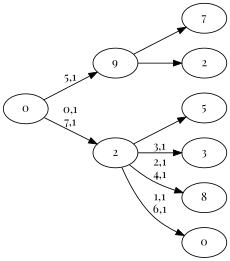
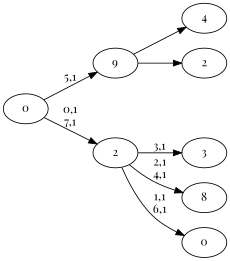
  digraph {
    fontname="Playfair Display"
    rankdir=LR
    node [fontname="Playfair Display"]
    edge [fontname="Playfair Display"]
-   n1 [label=5]
-   n2 [label=7]
+   n2 [label=4]
    n3 [label=3]
    n4 [label=2]
    9
    n6 [label=8]
    n7 [label=0]
    2
    0
    9 -> n2
    9 -> n4
-   2 -> n1
    2 -> n3 [label="3,1"]
    2 -> n6 [label="2,1\n4,1"]
    2 -> n7 [label="1,1\n6,1"]
    0 -> 9 [label="5,1"]
    0 -> 2 [label="0,1\n7,1"]
  }
